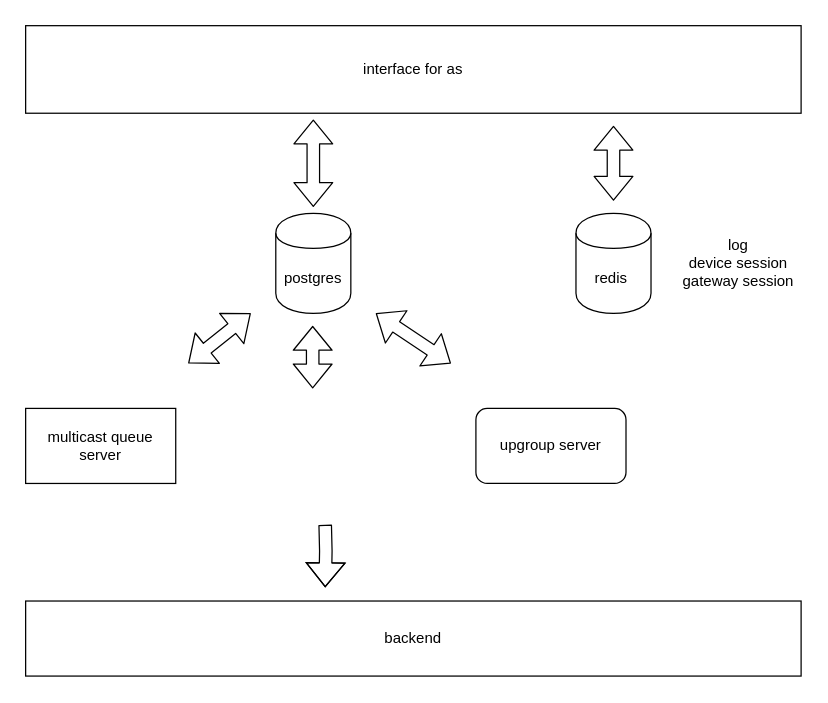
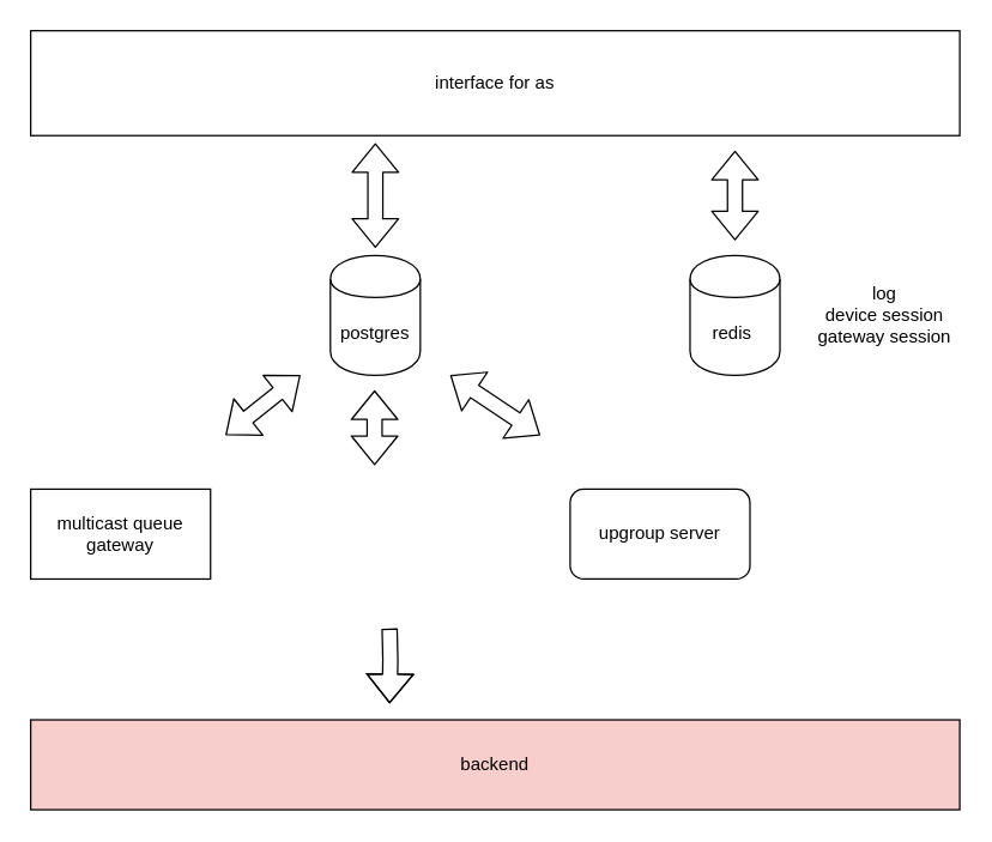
  <mxCell id="0" />
  <mxCell id="1" parent="0" />
  <mxCell id="2" value="interface for as" style="rounded=0;whiteSpace=wrap;html=1;" parent="1" vertex="1"><mxGeometry x="20" y="20" width="620" height="70" as="geometry" /></mxCell>
  <mxCell id="3" value="postgres" style="shape=cylinder;whiteSpace=wrap;html=1;boundedLbl=1;backgroundOutline=1;" parent="1" vertex="1"><mxGeometry x="220" y="170" width="60" height="80" as="geometry" /></mxCell>
  <mxCell id="4" value="redis&amp;nbsp;" style="shape=cylinder;whiteSpace=wrap;html=1;boundedLbl=1;backgroundOutline=1;" parent="1" vertex="1"><mxGeometry x="460" y="170" width="60" height="80" as="geometry" /></mxCell>
  <mxCell id="5" value="log&lt;br&gt;device session&lt;br&gt;gateway session" style="text;html=1;strokeColor=none;fillColor=none;align=center;verticalAlign=middle;whiteSpace=wrap;rounded=0;" parent="1" vertex="1"><mxGeometry x="540" y="185" width="100" height="50" as="geometry" /></mxCell>
- <mxCell id="6" value="multicast queue&lt;br&gt;server" style="rounded=0;whiteSpace=wrap;html=1;" parent="1" vertex="1"><mxGeometry x="20" y="326" width="120" height="60" as="geometry" /></mxCell>
+ <mxCell id="6" value="multicast queue&lt;br&gt;gateway" style="rounded=0;whiteSpace=wrap;html=1;" parent="1" vertex="1"><mxGeometry x="20" y="326" width="120" height="60" as="geometry" /></mxCell>
  <mxCell id="7" value="upgroup server" style="whiteSpace=wrap;html=1;rounded=1;" parent="1" vertex="1"><mxGeometry x="380" y="326" width="120" height="60" as="geometry" /></mxCell>
  <mxCell id="8" value="" style="shape=flexArrow;endArrow=classic;startArrow=classic;html=1;" parent="1" edge="1"><mxGeometry width="50" height="50" relative="1" as="geometry"><mxPoint x="150" y="290" as="sourcePoint" /><mxPoint x="200" y="250" as="targetPoint" /></mxGeometry></mxCell>
  <mxCell id="9" value="" style="shape=flexArrow;endArrow=classic;startArrow=classic;html=1;" parent="1" edge="1"><mxGeometry width="50" height="50" relative="1" as="geometry"><mxPoint x="360" y="290" as="sourcePoint" /><mxPoint x="300" y="250" as="targetPoint" /></mxGeometry></mxCell>
  <mxCell id="10" value="" style="shape=flexArrow;endArrow=classic;startArrow=classic;html=1;" parent="1" edge="1"><mxGeometry width="50" height="50" relative="1" as="geometry"><mxPoint x="249.5" y="310" as="sourcePoint" /><mxPoint x="249.5" y="260" as="targetPoint" /></mxGeometry></mxCell>
  <mxCell id="11" value="" style="shape=flexArrow;endArrow=classic;startArrow=classic;html=1;" parent="1" edge="1"><mxGeometry width="50" height="50" relative="1" as="geometry"><mxPoint x="250" y="165" as="sourcePoint" /><mxPoint x="250" y="95" as="targetPoint" /></mxGeometry></mxCell>
- <mxCell id="12" value="backend" style="rounded=0;whiteSpace=wrap;html=1;" parent="1" vertex="1"><mxGeometry x="20" y="480" width="620" height="60" as="geometry" /></mxCell>
+ <mxCell id="12" value="backend" style="rounded=0;whiteSpace=wrap;html=1;fillColor=#f8cecc;" parent="1" vertex="1"><mxGeometry x="20" y="480" width="620" height="60" as="geometry" /></mxCell>
  <mxCell id="13" value="" style="shape=flexArrow;endArrow=classic;html=1;" parent="1" edge="1"><mxGeometry width="50" height="50" relative="1" as="geometry"><mxPoint x="259.5" y="419" as="sourcePoint" /><mxPoint x="259.5" y="469" as="targetPoint" /><Array as="points"><mxPoint x="260" y="440" /></Array></mxGeometry></mxCell>
  <mxCell id="14" value="" style="shape=flexArrow;endArrow=classic;startArrow=classic;html=1;" parent="1" edge="1"><mxGeometry width="50" height="50" relative="1" as="geometry"><mxPoint x="490" y="160" as="sourcePoint" /><mxPoint x="490" y="100" as="targetPoint" /></mxGeometry></mxCell>
